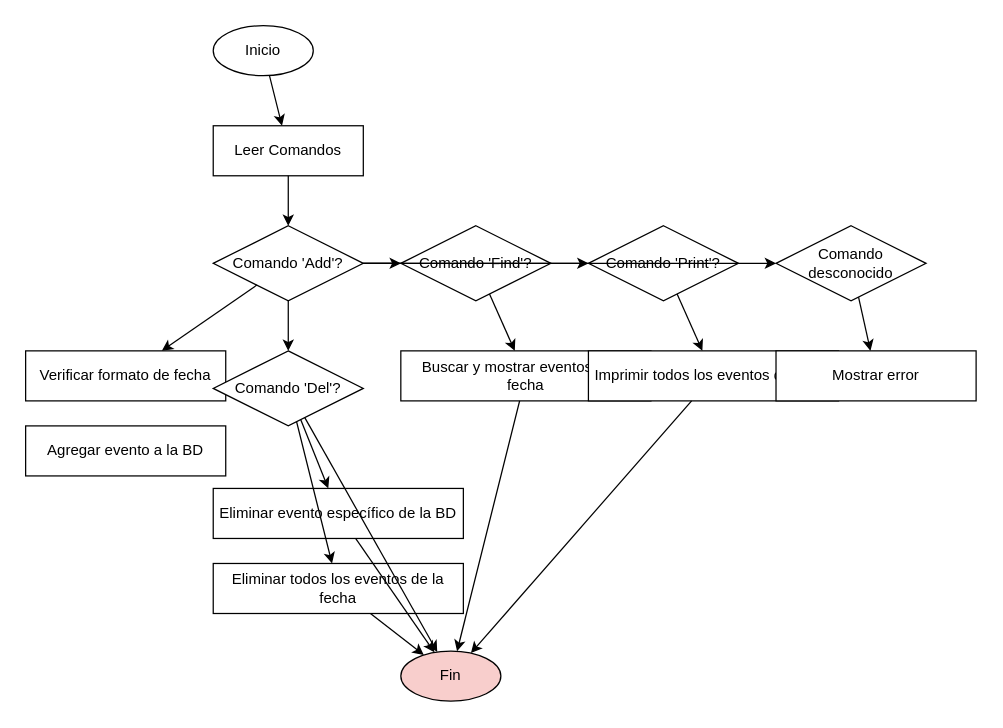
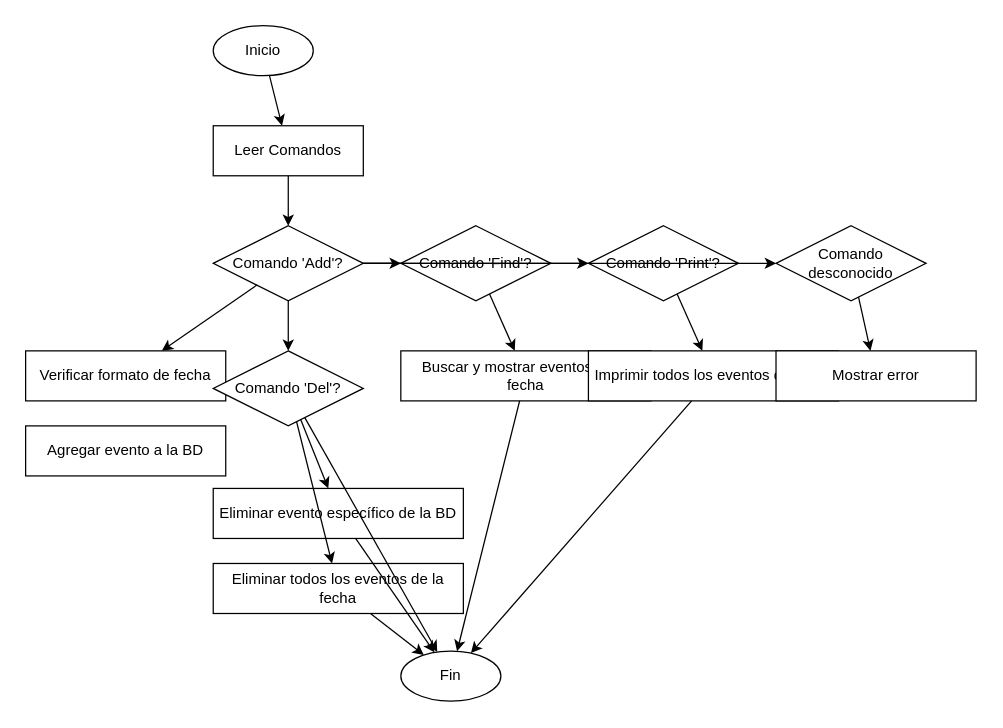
  <mxCell id="0" />
  <mxCell id="1" parent="0" />
  <mxCell id="2" value="Inicio" style="ellipse;whiteSpace=wrap;html=1;" vertex="1" parent="1"><mxGeometry x="170" y="20" width="80" height="40" as="geometry" /></mxCell>
  <mxCell id="3" value="Leer Comandos" style="rounded=0;whiteSpace=wrap;html=1;" vertex="1" parent="1"><mxGeometry x="170" y="100" width="120" height="40" as="geometry" /></mxCell>
  <mxCell id="4" value="Comando 'Add'?" style="rhombus;whiteSpace=wrap;html=1;" vertex="1" parent="1"><mxGeometry x="170" y="180" width="120" height="60" as="geometry" /></mxCell>
  <mxCell id="5" value="Verificar formato de fecha" style="rounded=0;whiteSpace=wrap;html=1;" vertex="1" parent="1"><mxGeometry x="20" y="280" width="160" height="40" as="geometry" /></mxCell>
  <mxCell id="6" value="Agregar evento a la BD" style="rounded=0;whiteSpace=wrap;html=1;" vertex="1" parent="1"><mxGeometry x="20" y="340" width="160" height="40" as="geometry" /></mxCell>
  <mxCell id="7" value="Comando 'Del'?" style="rhombus;whiteSpace=wrap;html=1;" vertex="1" parent="1"><mxGeometry x="170" y="280" width="120" height="60" as="geometry" /></mxCell>
  <mxCell id="8" value="Eliminar evento específico de la BD" style="rounded=0;whiteSpace=wrap;html=1;" vertex="1" parent="1"><mxGeometry x="170" y="390" width="200" height="40" as="geometry" /></mxCell>
  <mxCell id="9" value="Eliminar todos los eventos de la fecha" style="rounded=0;whiteSpace=wrap;html=1;" vertex="1" parent="1"><mxGeometry x="170" y="450" width="200" height="40" as="geometry" /></mxCell>
  <mxCell id="10" value="Comando 'Find'?" style="rhombus;whiteSpace=wrap;html=1;" vertex="1" parent="1"><mxGeometry x="320" y="180" width="120" height="60" as="geometry" /></mxCell>
  <mxCell id="11" value="Buscar y mostrar eventos de la fecha" style="rounded=0;whiteSpace=wrap;html=1;" vertex="1" parent="1"><mxGeometry x="320" y="280" width="200" height="40" as="geometry" /></mxCell>
  <mxCell id="12" value="Comando 'Print'?" style="rhombus;whiteSpace=wrap;html=1;" vertex="1" parent="1"><mxGeometry x="470" y="180" width="120" height="60" as="geometry" /></mxCell>
  <mxCell id="13" value="Imprimir todos los eventos de la BD" style="rounded=0;whiteSpace=wrap;html=1;" vertex="1" parent="1"><mxGeometry x="470" y="280" width="200" height="40" as="geometry" /></mxCell>
  <mxCell id="14" value="Comando desconocido" style="rhombus;whiteSpace=wrap;html=1;" vertex="1" parent="1"><mxGeometry x="620" y="180" width="120" height="60" as="geometry" /></mxCell>
  <mxCell id="15" value="Mostrar error" style="rounded=0;whiteSpace=wrap;html=1;" vertex="1" parent="1"><mxGeometry x="620" y="280" width="160" height="40" as="geometry" /></mxCell>
- <mxCell id="16" value="Fin" style="ellipse;whiteSpace=wrap;html=1;fillColor=#f8cecc;" vertex="1" parent="1"><mxGeometry x="320" y="520" width="80" height="40" as="geometry" /></mxCell>
+ <mxCell id="16" value="Fin" style="ellipse;whiteSpace=wrap;html=1;" vertex="1" parent="1"><mxGeometry x="320" y="520" width="80" height="40" as="geometry" /></mxCell>
  <mxCell id="17" edge="1" parent="1" source="2" target="3"><mxGeometry relative="1" as="geometry" /></mxCell>
  <mxCell id="18" edge="1" parent="1" source="3" target="4"><mxGeometry relative="1" as="geometry" /></mxCell>
  <mxCell id="19" edge="1" parent="1" source="4" target="5"><mxGeometry relative="1" as="geometry" /></mxCell>
  <mxCell id="20" edge="1" parent="1" source="4" target="7"><mxGeometry relative="1" as="geometry" /></mxCell>
  <mxCell id="21" edge="1" parent="1" source="7" target="8"><mxGeometry relative="1" as="geometry" /></mxCell>
  <mxCell id="22" edge="1" parent="1" source="7" target="9"><mxGeometry relative="1" as="geometry" /></mxCell>
  <mxCell id="23" edge="1" parent="1" source="4" target="10"><mxGeometry relative="1" as="geometry" /></mxCell>
  <mxCell id="24" edge="1" parent="1" source="10" target="11"><mxGeometry relative="1" as="geometry" /></mxCell>
  <mxCell id="25" edge="1" parent="1" source="4" target="12"><mxGeometry relative="1" as="geometry" /></mxCell>
  <mxCell id="26" edge="1" parent="1" source="12" target="13"><mxGeometry relative="1" as="geometry" /></mxCell>
  <mxCell id="27" edge="1" parent="1" source="4" target="14"><mxGeometry relative="1" as="geometry" /></mxCell>
  <mxCell id="28" edge="1" parent="1" source="14" target="15"><mxGeometry relative="1" as="geometry" /></mxCell>
  <mxCell id="29" edge="1" parent="1" source="7" target="16"><mxGeometry relative="1" as="geometry" /></mxCell>
  <mxCell id="30" edge="1" parent="1" source="8" target="16"><mxGeometry relative="1" as="geometry" /></mxCell>
  <mxCell id="31" edge="1" parent="1" source="9" target="16"><mxGeometry relative="1" as="geometry" /></mxCell>
  <mxCell id="32" edge="1" parent="1" source="11" target="16"><mxGeometry relative="1" as="geometry" /></mxCell>
  <mxCell id="33" edge="1" parent="1" source="13" target="16"><mxGeometry relative="1" as="geometry" /></mxCell>
  <mxCell id="34" edge="1" parent="1" source="15" target="13" style=";"><mxGeometry relative="1" as="geometry" /></mxCell>
